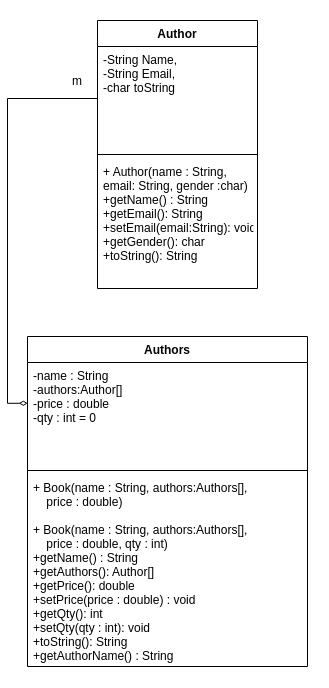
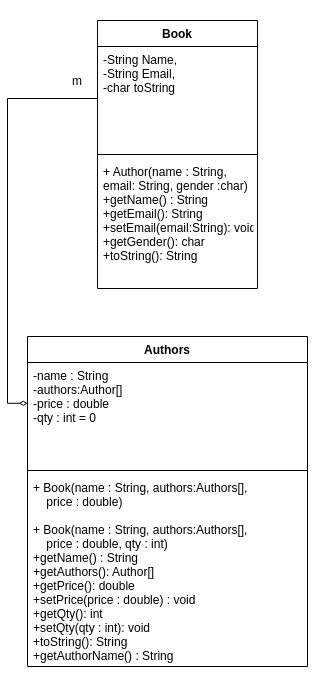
  <mxCell id="0" />
  <mxCell id="1" parent="0" />
- <mxCell id="2" value="Author" style="swimlane;fontStyle=1;align=center;verticalAlign=top;childLayout=stackLayout;horizontal=1;startSize=26;horizontalStack=0;resizeParent=1;resizeParentMax=0;resizeLast=0;collapsible=1;marginBottom=0;" vertex="1" parent="1"><mxGeometry x="90" y="20" width="160" height="268" as="geometry" /></mxCell>
+ <mxCell id="2" value="Book" style="swimlane;fontStyle=1;align=center;verticalAlign=top;childLayout=stackLayout;horizontal=1;startSize=26;horizontalStack=0;resizeParent=1;resizeParentMax=0;resizeLast=0;collapsible=1;marginBottom=0;" vertex="1" parent="1"><mxGeometry x="90" y="20" width="160" height="268" as="geometry" /></mxCell>
  <mxCell id="3" value="-String Name,&#10;-String Email,&#10;-char toString &#10;&#10;" style="text;strokeColor=none;fillColor=none;align=left;verticalAlign=top;spacingLeft=4;spacingRight=4;overflow=hidden;rotatable=0;points=[[0,0.5],[1,0.5]];portConstraint=eastwest;" vertex="1" parent="2"><mxGeometry y="26" width="160" height="104" as="geometry" /></mxCell>
  <mxCell id="4" value="" style="line;strokeWidth=1;fillColor=none;align=left;verticalAlign=middle;spacingTop=-1;spacingLeft=3;spacingRight=3;rotatable=0;labelPosition=right;points=[];portConstraint=eastwest;strokeColor=inherit;" vertex="1" parent="2"><mxGeometry y="130" width="160" height="8" as="geometry" /></mxCell>
  <mxCell id="5" value="+ Author(name : String, &#10;email: String, gender :char)&#10;+getName() : String&#10;+getEmail(): String&#10;+setEmail(email:String): void&#10;+getGender(): char&#10;+toString(): String" style="text;strokeColor=none;fillColor=none;align=left;verticalAlign=top;spacingLeft=4;spacingRight=4;overflow=hidden;rotatable=0;points=[[0,0.5],[1,0.5]];portConstraint=eastwest;" vertex="1" parent="2"><mxGeometry y="138" width="160" height="130" as="geometry" /></mxCell>
  <mxCell id="6" value="Authors" style="swimlane;fontStyle=1;align=center;verticalAlign=top;childLayout=stackLayout;horizontal=1;startSize=26;horizontalStack=0;resizeParent=1;resizeParentMax=0;resizeLast=0;collapsible=1;marginBottom=0;" vertex="1" parent="1"><mxGeometry x="20" y="336" width="280" height="330" as="geometry" /></mxCell>
  <mxCell id="7" value="-name : String&#10;-authors:Author[]&#10;-price : double&#10;-qty : int = 0&#10;" style="text;strokeColor=none;fillColor=none;align=left;verticalAlign=top;spacingLeft=4;spacingRight=4;overflow=hidden;rotatable=0;points=[[0,0.5],[1,0.5]];portConstraint=eastwest;" vertex="1" parent="6"><mxGeometry y="26" width="280" height="104" as="geometry" /></mxCell>
  <mxCell id="8" value="" style="line;strokeWidth=1;fillColor=none;align=left;verticalAlign=middle;spacingTop=-1;spacingLeft=3;spacingRight=3;rotatable=0;labelPosition=right;points=[];portConstraint=eastwest;strokeColor=inherit;" vertex="1" parent="6"><mxGeometry y="130" width="280" height="8" as="geometry" /></mxCell>
  <mxCell id="9" value="+ Book(name : String, authors:Authors[],&#10;    price : double)&#10;&#10;+ Book(name : String, authors:Authors[],&#10;    price : double, qty : int)&#10;+getName() : String&#10;+getAuthors(): Author[]&#10;+getPrice(): double&#10;+setPrice(price : double) : void&#10;+getQty(): int&#10;+setQty(qty : int): void&#10;+toString(): String&#10;+getAuthorName() : String" style="text;strokeColor=none;fillColor=none;align=left;verticalAlign=top;spacingLeft=4;spacingRight=4;overflow=hidden;rotatable=0;points=[[0,0.5],[1,0.5]];portConstraint=eastwest;" vertex="1" parent="6"><mxGeometry y="138" width="280" height="192" as="geometry" /></mxCell>
  <mxCell id="10" style="edgeStyle=orthogonalEdgeStyle;rounded=0;orthogonalLoop=1;jettySize=auto;html=1;entryX=0.001;entryY=0.392;entryDx=0;entryDy=0;entryPerimeter=0;endArrow=diamondThin;endFill=0;" edge="1" parent="1" source="3" target="7"><mxGeometry relative="1" as="geometry" /></mxCell>
  <mxCell id="11" value="m" style="text;html=1;strokeColor=none;fillColor=none;align=center;verticalAlign=middle;whiteSpace=wrap;rounded=0;" vertex="1" parent="1"><mxGeometry x="40" y="66" width="60" height="30" as="geometry" /></mxCell>
